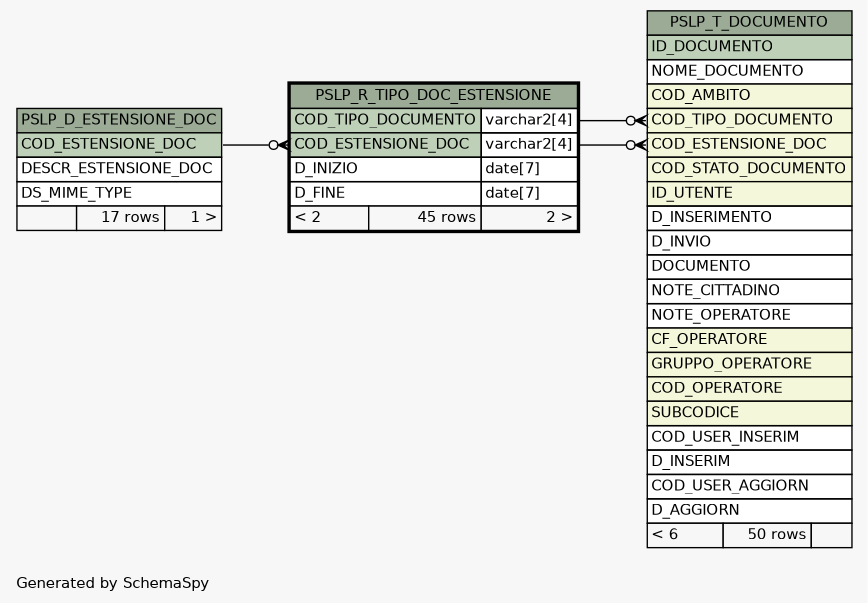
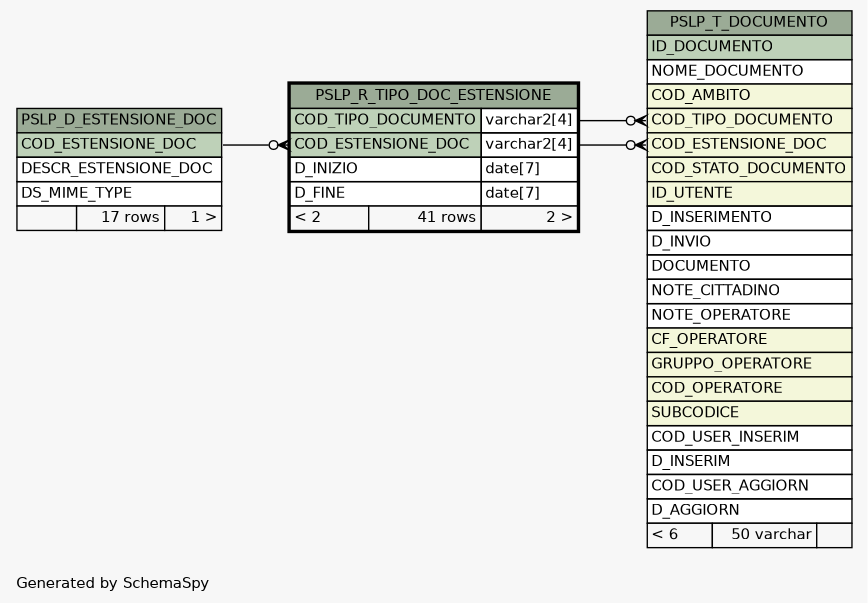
  digraph {
    bgcolor="#f7f7f7"
    fontname=Helvetica
    fontsize=11
    label="\nGenerated by SchemaSpy"
    labeljust=l
    nodesep=0.18
    rankdir=RL
    ranksep=0.46
    node [fontname=Helvetica fontsize=11 shape=plaintext]
    edge [arrowhead=none arrowsize=0.8 arrowtail=crowodot dir=back tailport="COD_ESTENSIONE_DOC:w"]
-   n1 [label=<     <TABLE BORDER="2" CELLBORDER="1" CELLSPACING="0" BGCOLOR="#ffffff">       <TR><TD COLSPAN="3" BGCOLOR="#9bab96" ALIGN="CENTER">PSLP_R_TIPO_DOC_ESTENSIONE</TD></TR>       <TR><TD PORT="COD_TIPO_DOCUMENTO" COLSPAN="2" BGCOLOR="#bed1b8" ALIGN="LEFT">COD_TIPO_DOCUMENTO</TD><TD PORT="COD_TIPO_DOCUMENTO.type" ALIGN="LEFT">varchar2[4]</TD></TR>       <TR><TD PORT="COD_ESTENSIONE_DOC" COLSPAN="2" BGCOLOR="#bed1b8" ALIGN="LEFT">COD_ESTENSIONE_DOC</TD><TD PORT="COD_ESTENSIONE_DOC.type" ALIGN="LEFT">varchar2[4]</TD></TR>       <TR><TD PORT="D_INIZIO" COLSPAN="2" ALIGN="LEFT">D_INIZIO</TD><TD PORT="D_INIZIO.type" ALIGN="LEFT">date[7]</TD></TR>       <TR><TD PORT="D_FINE" COLSPAN="2" ALIGN="LEFT">D_FINE</TD><TD PORT="D_FINE.type" ALIGN="LEFT">date[7]</TD></TR>       <TR><TD ALIGN="LEFT" BGCOLOR="#f7f7f7">&lt; 2</TD><TD ALIGN="RIGHT" BGCOLOR="#f7f7f7">45 rows</TD><TD ALIGN="RIGHT" BGCOLOR="#f7f7f7">2 &gt;</TD></TR>     </TABLE>>]
+   n1 [label=<     <TABLE BORDER="2" CELLBORDER="1" CELLSPACING="0" BGCOLOR="#ffffff">       <TR><TD COLSPAN="3" BGCOLOR="#9bab96" ALIGN="CENTER">PSLP_R_TIPO_DOC_ESTENSIONE</TD></TR>       <TR><TD PORT="COD_TIPO_DOCUMENTO" COLSPAN="2" BGCOLOR="#bed1b8" ALIGN="LEFT">COD_TIPO_DOCUMENTO</TD><TD PORT="COD_TIPO_DOCUMENTO.type" ALIGN="LEFT">varchar2[4]</TD></TR>       <TR><TD PORT="COD_ESTENSIONE_DOC" COLSPAN="2" BGCOLOR="#bed1b8" ALIGN="LEFT">COD_ESTENSIONE_DOC</TD><TD PORT="COD_ESTENSIONE_DOC.type" ALIGN="LEFT">varchar2[4]</TD></TR>       <TR><TD PORT="D_INIZIO" COLSPAN="2" ALIGN="LEFT">D_INIZIO</TD><TD PORT="D_INIZIO.type" ALIGN="LEFT">date[7]</TD></TR>       <TR><TD PORT="D_FINE" COLSPAN="2" ALIGN="LEFT">D_FINE</TD><TD PORT="D_FINE.type" ALIGN="LEFT">date[7]</TD></TR>       <TR><TD ALIGN="LEFT" BGCOLOR="#f7f7f7">&lt; 2</TD><TD ALIGN="RIGHT" BGCOLOR="#f7f7f7">41 rows</TD><TD ALIGN="RIGHT" BGCOLOR="#f7f7f7">2 &gt;</TD></TR>     </TABLE>>]
    n2 [label=<     <TABLE BORDER="0" CELLBORDER="1" CELLSPACING="0" BGCOLOR="#ffffff">       <TR><TD COLSPAN="3" BGCOLOR="#9bab96" ALIGN="CENTER">PSLP_D_ESTENSIONE_DOC</TD></TR>       <TR><TD PORT="COD_ESTENSIONE_DOC" COLSPAN="3" BGCOLOR="#bed1b8" ALIGN="LEFT">COD_ESTENSIONE_DOC</TD></TR>       <TR><TD PORT="DESCR_ESTENSIONE_DOC" COLSPAN="3" ALIGN="LEFT">DESCR_ESTENSIONE_DOC</TD></TR>       <TR><TD PORT="DS_MIME_TYPE" COLSPAN="3" ALIGN="LEFT">DS_MIME_TYPE</TD></TR>       <TR><TD ALIGN="LEFT" BGCOLOR="#f7f7f7">  </TD><TD ALIGN="RIGHT" BGCOLOR="#f7f7f7">17 rows</TD><TD ALIGN="RIGHT" BGCOLOR="#f7f7f7">1 &gt;</TD></TR>     </TABLE>>]
-   n3 [label=<     <TABLE BORDER="0" CELLBORDER="1" CELLSPACING="0" BGCOLOR="#ffffff">       <TR><TD COLSPAN="3" BGCOLOR="#9bab96" ALIGN="CENTER">PSLP_T_DOCUMENTO</TD></TR>       <TR><TD PORT="ID_DOCUMENTO" COLSPAN="3" BGCOLOR="#bed1b8" ALIGN="LEFT">ID_DOCUMENTO</TD></TR>       <TR><TD PORT="NOME_DOCUMENTO" COLSPAN="3" ALIGN="LEFT">NOME_DOCUMENTO</TD></TR>       <TR><TD PORT="COD_AMBITO" COLSPAN="3" BGCOLOR="#f4f7da" ALIGN="LEFT">COD_AMBITO</TD></TR>       <TR><TD PORT="COD_TIPO_DOCUMENTO" COLSPAN="3" BGCOLOR="#f4f7da" ALIGN="LEFT">COD_TIPO_DOCUMENTO</TD></TR>       <TR><TD PORT="COD_ESTENSIONE_DOC" COLSPAN="3" BGCOLOR="#f4f7da" ALIGN="LEFT">COD_ESTENSIONE_DOC</TD></TR>       <TR><TD PORT="COD_STATO_DOCUMENTO" COLSPAN="3" BGCOLOR="#f4f7da" ALIGN="LEFT">COD_STATO_DOCUMENTO</TD></TR>       <TR><TD PORT="ID_UTENTE" COLSPAN="3" BGCOLOR="#f4f7da" ALIGN="LEFT">ID_UTENTE</TD></TR>       <TR><TD PORT="D_INSERIMENTO" COLSPAN="3" ALIGN="LEFT">D_INSERIMENTO</TD></TR>       <TR><TD PORT="D_INVIO" COLSPAN="3" ALIGN="LEFT">D_INVIO</TD></TR>       <TR><TD PORT="DOCUMENTO" COLSPAN="3" ALIGN="LEFT">DOCUMENTO</TD></TR>       <TR><TD PORT="NOTE_CITTADINO" COLSPAN="3" ALIGN="LEFT">NOTE_CITTADINO</TD></TR>       <TR><TD PORT="NOTE_OPERATORE" COLSPAN="3" ALIGN="LEFT">NOTE_OPERATORE</TD></TR>       <TR><TD PORT="CF_OPERATORE" COLSPAN="3" BGCOLOR="#f4f7da" ALIGN="LEFT">CF_OPERATORE</TD></TR>       <TR><TD PORT="GRUPPO_OPERATORE" COLSPAN="3" BGCOLOR="#f4f7da" ALIGN="LEFT">GRUPPO_OPERATORE</TD></TR>       <TR><TD PORT="COD_OPERATORE" COLSPAN="3" BGCOLOR="#f4f7da" ALIGN="LEFT">COD_OPERATORE</TD></TR>       <TR><TD PORT="SUBCODICE" COLSPAN="3" BGCOLOR="#f4f7da" ALIGN="LEFT">SUBCODICE</TD></TR>       <TR><TD PORT="COD_USER_INSERIM" COLSPAN="3" ALIGN="LEFT">COD_USER_INSERIM</TD></TR>       <TR><TD PORT="D_INSERIM" COLSPAN="3" ALIGN="LEFT">D_INSERIM</TD></TR>       <TR><TD PORT="COD_USER_AGGIORN" COLSPAN="3" ALIGN="LEFT">COD_USER_AGGIORN</TD></TR>       <TR><TD PORT="D_AGGIORN" COLSPAN="3" ALIGN="LEFT">D_AGGIORN</TD></TR>       <TR><TD ALIGN="LEFT" BGCOLOR="#f7f7f7">&lt; 6</TD><TD ALIGN="RIGHT" BGCOLOR="#f7f7f7">50 rows</TD><TD ALIGN="RIGHT" BGCOLOR="#f7f7f7">  </TD></TR>     </TABLE>>]
+   n3 [label=<     <TABLE BORDER="0" CELLBORDER="1" CELLSPACING="0" BGCOLOR="#ffffff">       <TR><TD COLSPAN="3" BGCOLOR="#9bab96" ALIGN="CENTER">PSLP_T_DOCUMENTO</TD></TR>       <TR><TD PORT="ID_DOCUMENTO" COLSPAN="3" BGCOLOR="#bed1b8" ALIGN="LEFT">ID_DOCUMENTO</TD></TR>       <TR><TD PORT="NOME_DOCUMENTO" COLSPAN="3" ALIGN="LEFT">NOME_DOCUMENTO</TD></TR>       <TR><TD PORT="COD_AMBITO" COLSPAN="3" BGCOLOR="#f4f7da" ALIGN="LEFT">COD_AMBITO</TD></TR>       <TR><TD PORT="COD_TIPO_DOCUMENTO" COLSPAN="3" BGCOLOR="#f4f7da" ALIGN="LEFT">COD_TIPO_DOCUMENTO</TD></TR>       <TR><TD PORT="COD_ESTENSIONE_DOC" COLSPAN="3" BGCOLOR="#f4f7da" ALIGN="LEFT">COD_ESTENSIONE_DOC</TD></TR>       <TR><TD PORT="COD_STATO_DOCUMENTO" COLSPAN="3" BGCOLOR="#f4f7da" ALIGN="LEFT">COD_STATO_DOCUMENTO</TD></TR>       <TR><TD PORT="ID_UTENTE" COLSPAN="3" BGCOLOR="#f4f7da" ALIGN="LEFT">ID_UTENTE</TD></TR>       <TR><TD PORT="D_INSERIMENTO" COLSPAN="3" ALIGN="LEFT">D_INSERIMENTO</TD></TR>       <TR><TD PORT="D_INVIO" COLSPAN="3" ALIGN="LEFT">D_INVIO</TD></TR>       <TR><TD PORT="DOCUMENTO" COLSPAN="3" ALIGN="LEFT">DOCUMENTO</TD></TR>       <TR><TD PORT="NOTE_CITTADINO" COLSPAN="3" ALIGN="LEFT">NOTE_CITTADINO</TD></TR>       <TR><TD PORT="NOTE_OPERATORE" COLSPAN="3" ALIGN="LEFT">NOTE_OPERATORE</TD></TR>       <TR><TD PORT="CF_OPERATORE" COLSPAN="3" BGCOLOR="#f4f7da" ALIGN="LEFT">CF_OPERATORE</TD></TR>       <TR><TD PORT="GRUPPO_OPERATORE" COLSPAN="3" BGCOLOR="#f4f7da" ALIGN="LEFT">GRUPPO_OPERATORE</TD></TR>       <TR><TD PORT="COD_OPERATORE" COLSPAN="3" BGCOLOR="#f4f7da" ALIGN="LEFT">COD_OPERATORE</TD></TR>       <TR><TD PORT="SUBCODICE" COLSPAN="3" BGCOLOR="#f4f7da" ALIGN="LEFT">SUBCODICE</TD></TR>       <TR><TD PORT="COD_USER_INSERIM" COLSPAN="3" ALIGN="LEFT">COD_USER_INSERIM</TD></TR>       <TR><TD PORT="D_INSERIM" COLSPAN="3" ALIGN="LEFT">D_INSERIM</TD></TR>       <TR><TD PORT="COD_USER_AGGIORN" COLSPAN="3" ALIGN="LEFT">COD_USER_AGGIORN</TD></TR>       <TR><TD PORT="D_AGGIORN" COLSPAN="3" ALIGN="LEFT">D_AGGIORN</TD></TR>       <TR><TD ALIGN="LEFT" BGCOLOR="#f7f7f7">&lt; 6</TD><TD ALIGN="RIGHT" BGCOLOR="#f7f7f7">50 varchar</TD><TD ALIGN="RIGHT" BGCOLOR="#f7f7f7">  </TD></TR>     </TABLE>>]
    n1 -> n2 [headport="COD_ESTENSIONE_DOC:e"]
    n3 -> n1 [headport="COD_ESTENSIONE_DOC.type:e"]
    n3 -> n1 [headport="COD_TIPO_DOCUMENTO.type:e" tailport="COD_TIPO_DOCUMENTO:w"]
  }
